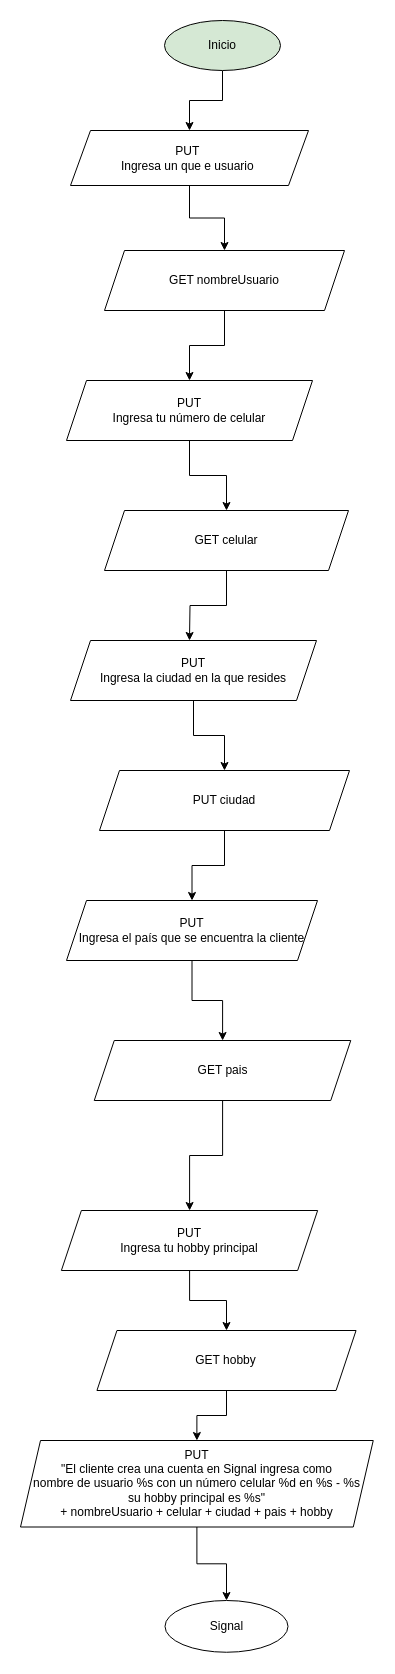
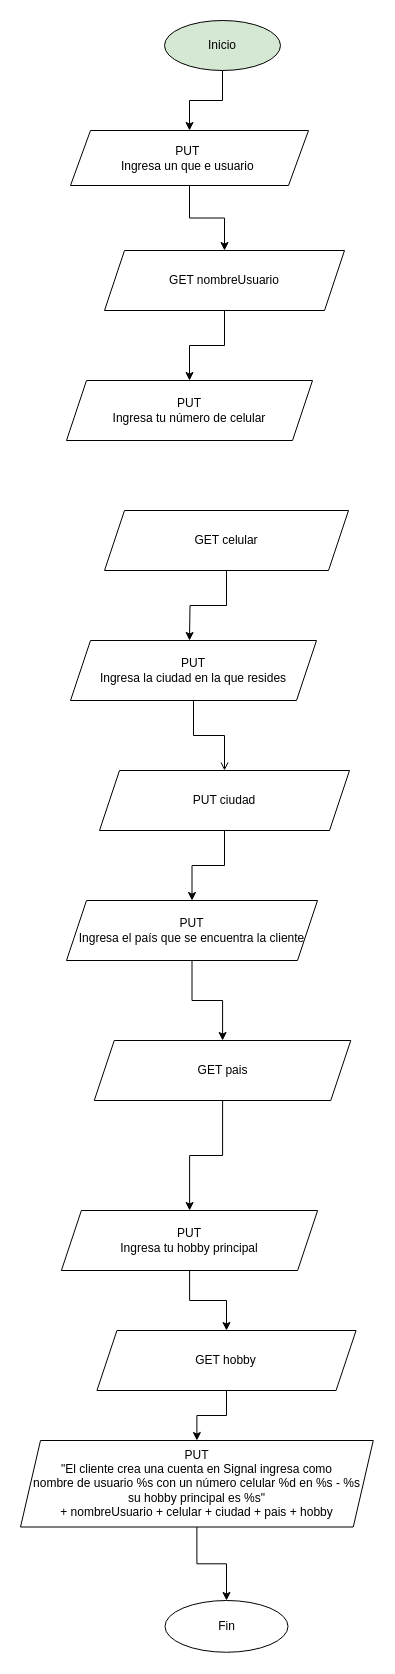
  <mxCell id="0" />
  <mxCell id="1" parent="0" />
  <mxCell id="2" value="" style="edgeStyle=orthogonalEdgeStyle;rounded=0;orthogonalLoop=1;jettySize=auto;html=1;" edge="1" parent="1" source="3" target="5"><mxGeometry relative="1" as="geometry" /></mxCell>
  <mxCell id="3" value="Inicio" style="ellipse;whiteSpace=wrap;html=1;fillColor=#d5e8d4;" vertex="1" parent="1"><mxGeometry x="164" y="20" width="116" height="50" as="geometry" /></mxCell>
  <mxCell id="4" value="" style="edgeStyle=orthogonalEdgeStyle;rounded=0;orthogonalLoop=1;jettySize=auto;html=1;" edge="1" parent="1" source="5" target="7"><mxGeometry relative="1" as="geometry" /></mxCell>
  <mxCell id="5" value="PUT&amp;nbsp;&lt;br&gt;Ingresa un que e usuario&amp;nbsp;" style="shape=parallelogram;perimeter=parallelogramPerimeter;whiteSpace=wrap;html=1;fixedSize=1;" vertex="1" parent="1"><mxGeometry x="70" y="130" width="238" height="55" as="geometry" /></mxCell>
  <mxCell id="6" value="" style="edgeStyle=orthogonalEdgeStyle;rounded=0;orthogonalLoop=1;jettySize=auto;html=1;" edge="1" parent="1" source="7" target="9"><mxGeometry relative="1" as="geometry" /></mxCell>
  <mxCell id="7" value="GET nombreUsuario" style="shape=parallelogram;perimeter=parallelogramPerimeter;whiteSpace=wrap;html=1;fixedSize=1;" vertex="1" parent="1"><mxGeometry x="104" y="250" width="240" height="60" as="geometry" /></mxCell>
- <mxCell id="8" value="" style="edgeStyle=orthogonalEdgeStyle;rounded=0;orthogonalLoop=1;jettySize=auto;html=1;" edge="1" parent="1" source="9" target="11"><mxGeometry relative="1" as="geometry" /></mxCell>
  <mxCell id="9" value="PUT&lt;br&gt;Ingresa tu número de celular" style="shape=parallelogram;perimeter=parallelogramPerimeter;whiteSpace=wrap;html=1;fixedSize=1;" vertex="1" parent="1"><mxGeometry x="66" y="380" width="246" height="60" as="geometry" /></mxCell>
  <mxCell id="10" value="" style="edgeStyle=orthogonalEdgeStyle;rounded=0;orthogonalLoop=1;jettySize=auto;html=1;" edge="1" parent="1" source="11"><mxGeometry relative="1" as="geometry"><mxPoint x="189" y="640" as="targetPoint" /></mxGeometry></mxCell>
  <mxCell id="11" value="GET celular" style="shape=parallelogram;perimeter=parallelogramPerimeter;whiteSpace=wrap;html=1;fixedSize=1;" vertex="1" parent="1"><mxGeometry x="104" y="510" width="244" height="60" as="geometry" /></mxCell>
- <mxCell id="12" value="" style="edgeStyle=orthogonalEdgeStyle;rounded=0;orthogonalLoop=1;jettySize=auto;html=1;" edge="1" parent="1" source="13" target="15"><mxGeometry relative="1" as="geometry" /></mxCell>
+ <mxCell id="12" value="" style="edgeStyle=orthogonalEdgeStyle;rounded=0;orthogonalLoop=1;jettySize=auto;html=1;endArrow=open;" edge="1" parent="1" source="13" target="15"><mxGeometry relative="1" as="geometry" /></mxCell>
  <mxCell id="13" value="PUT&lt;br&gt;Ingresa la ciudad en la que resides" style="shape=parallelogram;perimeter=parallelogramPerimeter;whiteSpace=wrap;html=1;fixedSize=1;" vertex="1" parent="1"><mxGeometry x="70" y="640" width="246" height="60" as="geometry" /></mxCell>
  <mxCell id="14" value="" style="edgeStyle=orthogonalEdgeStyle;rounded=0;orthogonalLoop=1;jettySize=auto;html=1;" edge="1" parent="1" source="15" target="17"><mxGeometry relative="1" as="geometry" /></mxCell>
  <mxCell id="15" value="PUT ciudad" style="shape=parallelogram;perimeter=parallelogramPerimeter;whiteSpace=wrap;html=1;fixedSize=1;" vertex="1" parent="1"><mxGeometry x="99" y="770" width="250" height="60" as="geometry" /></mxCell>
  <mxCell id="16" value="" style="edgeStyle=orthogonalEdgeStyle;rounded=0;orthogonalLoop=1;jettySize=auto;html=1;" edge="1" parent="1" source="17" target="19"><mxGeometry relative="1" as="geometry" /></mxCell>
  <mxCell id="17" value="PUT&lt;br&gt;Ingresa el país que se encuentra la cliente" style="shape=parallelogram;perimeter=parallelogramPerimeter;whiteSpace=wrap;html=1;fixedSize=1;" vertex="1" parent="1"><mxGeometry x="66" y="900" width="251" height="60" as="geometry" /></mxCell>
  <mxCell id="18" value="" style="edgeStyle=orthogonalEdgeStyle;rounded=0;orthogonalLoop=1;jettySize=auto;html=1;" edge="1" parent="1" source="19" target="24"><mxGeometry relative="1" as="geometry" /></mxCell>
  <mxCell id="19" value="GET pais" style="shape=parallelogram;perimeter=parallelogramPerimeter;whiteSpace=wrap;html=1;fixedSize=1;" vertex="1" parent="1"><mxGeometry x="93.75" y="1040" width="256.5" height="60" as="geometry" /></mxCell>
  <mxCell id="20" value="" style="edgeStyle=orthogonalEdgeStyle;rounded=0;orthogonalLoop=1;jettySize=auto;html=1;" edge="1" parent="1" source="21" target="22"><mxGeometry relative="1" as="geometry" /></mxCell>
  <mxCell id="21" value="PUT&lt;br&gt;&quot;El cliente crea una cuenta en Signal ingresa como &lt;br&gt;nombre&amp;nbsp;de usuario %s con un número celular %d en %s - %s &lt;br&gt;su hobby principal es %s&quot;&lt;br&gt;&amp;nbsp;+ nombreUsuario + celular + ciudad + pais + hobby&amp;nbsp;" style="shape=parallelogram;perimeter=parallelogramPerimeter;whiteSpace=wrap;html=1;fixedSize=1;" vertex="1" parent="1"><mxGeometry x="20" y="1440" width="352.75" height="86.5" as="geometry" /></mxCell>
- <mxCell id="22" value="Signal" style="ellipse;whiteSpace=wrap;html=1;" vertex="1" parent="1"><mxGeometry x="164.5" y="1600" width="123" height="51.75" as="geometry" /></mxCell>
+ <mxCell id="22" value="Fin" style="ellipse;whiteSpace=wrap;html=1;" vertex="1" parent="1"><mxGeometry x="164.5" y="1600" width="123" height="51.75" as="geometry" /></mxCell>
  <mxCell id="23" value="" style="edgeStyle=orthogonalEdgeStyle;rounded=0;orthogonalLoop=1;jettySize=auto;html=1;" edge="1" parent="1" source="24" target="26"><mxGeometry relative="1" as="geometry" /></mxCell>
  <mxCell id="24" value="PUT&lt;br&gt;Ingresa tu hobby principal" style="shape=parallelogram;perimeter=parallelogramPerimeter;whiteSpace=wrap;html=1;fixedSize=1;" vertex="1" parent="1"><mxGeometry x="60.88" y="1210" width="256.25" height="60" as="geometry" /></mxCell>
  <mxCell id="25" style="edgeStyle=orthogonalEdgeStyle;rounded=0;orthogonalLoop=1;jettySize=auto;html=1;exitX=0.5;exitY=1;exitDx=0;exitDy=0;entryX=0.5;entryY=0;entryDx=0;entryDy=0;" edge="1" parent="1" source="26" target="21"><mxGeometry relative="1" as="geometry" /></mxCell>
  <mxCell id="26" value="GET hobby" style="shape=parallelogram;perimeter=parallelogramPerimeter;whiteSpace=wrap;html=1;fixedSize=1;" vertex="1" parent="1"><mxGeometry x="96.44" y="1330" width="259.12" height="60" as="geometry" /></mxCell>
